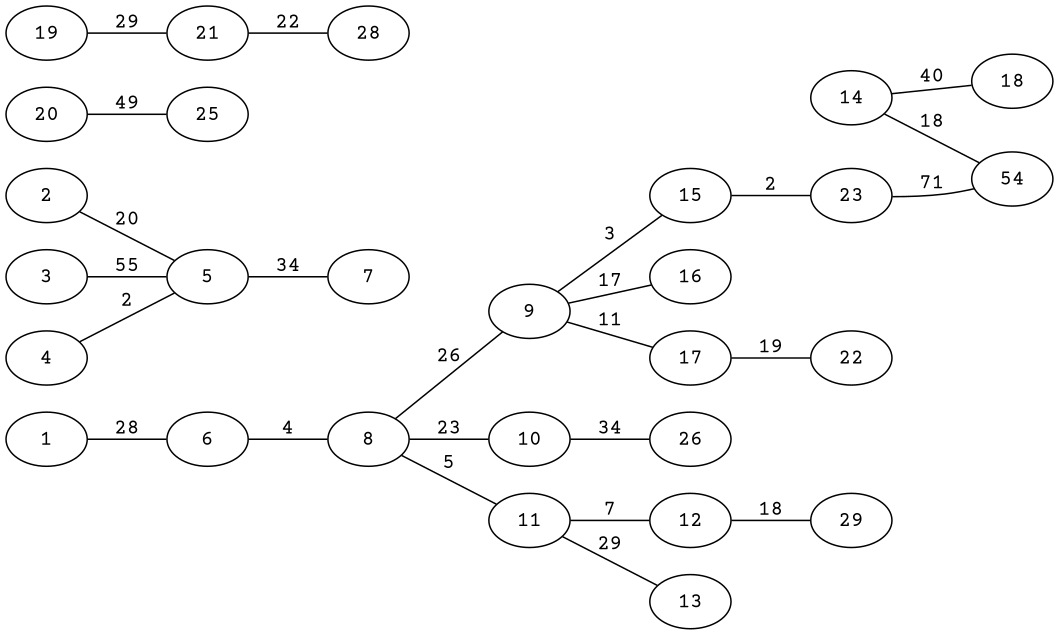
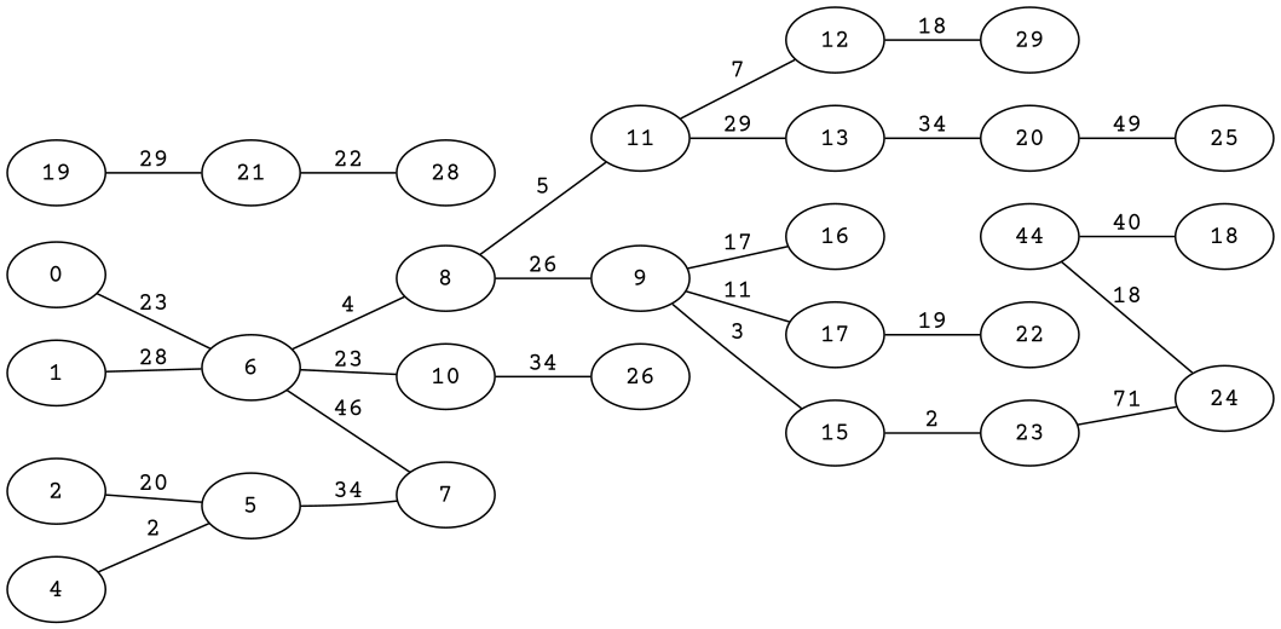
  graph {
    fontname="Courier Prime"
    rankdir=LR
    node [fontname="Courier Prime"]
    edge [fontname="Courier Prime"]
+   n1 [label=0]
    n2 [label=6]
    n3 [label=7]
    n4 [label=8]
    n5 [label=1]
    n6 [label=2]
    n7 [label=5]
-   n8 [label=3]
    n9 [label=4]
    n10 [label=9]
    n11 [label=10]
    n12 [label=11]
    n13 [label=15]
    n14 [label=16]
    n15 [label=17]
    n16 [label=26]
    n17 [label=12]
    n18 [label=13]
    n19 [label=23]
    n20 [label=22]
    n21 [label=29]
    n22 [label=20]
    n23 [label=25]
-   n24 [label=14]
+   n24 [label=44]
    n25 [label=18]
-   n26 [label=54]
+   n26 [label=24]
    n27 [label=19]
    n28 [label=21]
    n29 [label=28]
+   n1 -- n2 [label=23]
+   n2 -- n3 [label=46]
    n2 -- n4 [label=4]
    n4 -- n10 [label=26]
-   n4 -- n11 [label=23]
+   n2 -- n11 [label=23]
    n4 -- n12 [label=5]
    n5 -- n2 [label=28]
    n6 -- n7 [label=20]
    n7 -- n3 [label=34]
-   n8 -- n7 [label=55]
    n9 -- n7 [label=2]
    n10 -- n13 [label=3]
    n10 -- n14 [label=17]
    n10 -- n15 [label=11]
    n11 -- n16 [label=34]
    n12 -- n17 [label=7]
    n12 -- n18 [label=29]
    n13 -- n19 [label=2]
    n15 -- n20 [label=19]
    n17 -- n21 [label=18]
+   n18 -- n22 [label=34]
    n19 -- n26 [label=71]
    n22 -- n23 [label=49]
    n24 -- n25 [label=40]
    n24 -- n26 [label=18]
    n27 -- n28 [label=29]
    n28 -- n29 [label=22]
  }
